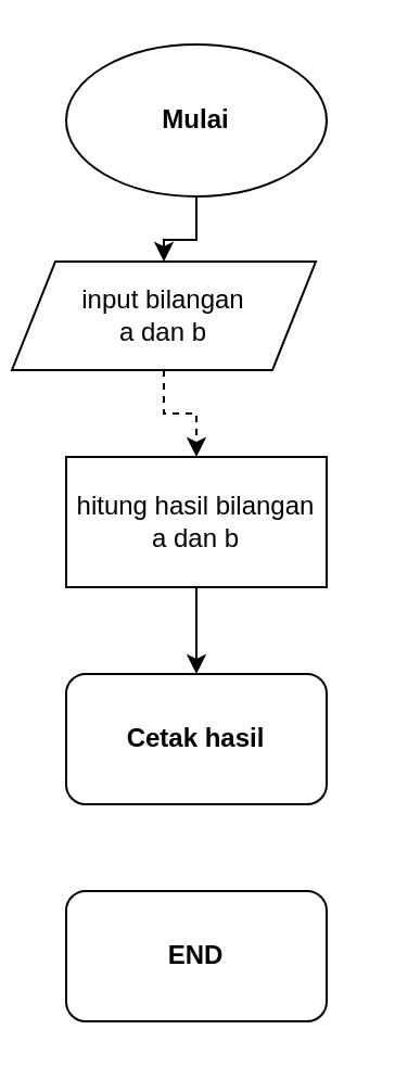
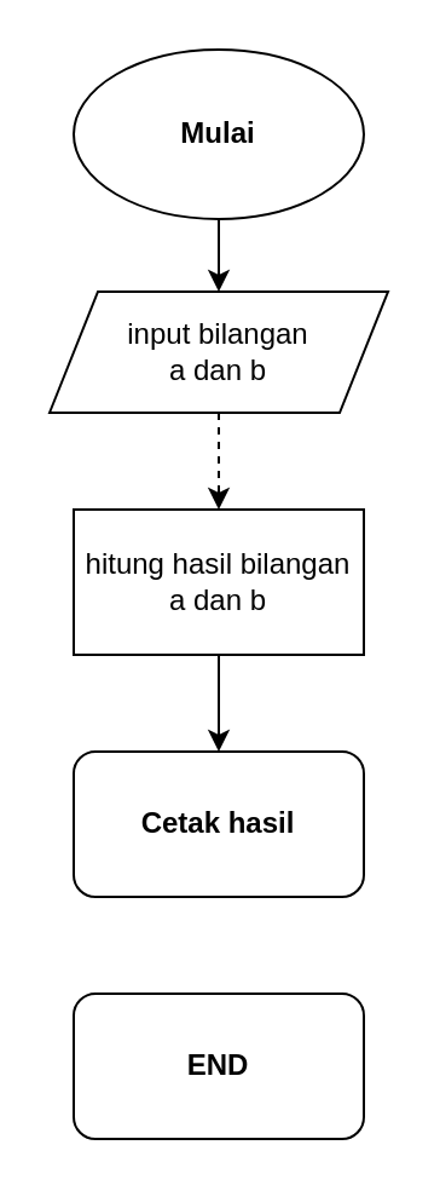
  <mxCell id="0" />
  <mxCell id="1" parent="0" />
  <mxCell id="2" value="" style="edgeStyle=orthogonalEdgeStyle;rounded=0;orthogonalLoop=1;jettySize=auto;html=1;" edge="1" parent="1" source="3" target="5"><mxGeometry relative="1" as="geometry" /></mxCell>
  <mxCell id="3" value="&lt;b&gt;Mulai&lt;/b&gt;" style="ellipse;whiteSpace=wrap;html=1;" vertex="1" parent="1"><mxGeometry x="30" y="20" width="120" height="70" as="geometry" /></mxCell>
  <mxCell id="4" value="" style="edgeStyle=orthogonalEdgeStyle;rounded=0;orthogonalLoop=1;jettySize=auto;html=1;dashed=1;" edge="1" parent="1" source="5" target="7"><mxGeometry relative="1" as="geometry" /></mxCell>
- <mxCell id="5" value="input bilangan&lt;div&gt;a dan b&lt;/div&gt;" style="shape=parallelogram;perimeter=parallelogramPerimeter;whiteSpace=wrap;html=1;fixedSize=1;" vertex="1" parent="1"><mxGeometry x="5" y="120" width="140" height="50" as="geometry" /></mxCell>
+ <mxCell id="5" value="input bilangan&lt;div&gt;a dan b&lt;/div&gt;" style="shape=parallelogram;perimeter=parallelogramPerimeter;whiteSpace=wrap;html=1;fixedSize=1;" vertex="1" parent="1"><mxGeometry x="20" y="120" width="140" height="50" as="geometry" /></mxCell>
  <mxCell id="6" value="" style="edgeStyle=orthogonalEdgeStyle;rounded=0;orthogonalLoop=1;jettySize=auto;html=1;" edge="1" parent="1" source="7" target="8"><mxGeometry relative="1" as="geometry" /></mxCell>
  <mxCell id="7" value="hitung hasil bilangan&lt;div&gt;a dan b&lt;/div&gt;" style="whiteSpace=wrap;html=1;" vertex="1" parent="1"><mxGeometry x="30" y="210" width="120" height="60" as="geometry" /></mxCell>
  <mxCell id="8" value="&lt;b&gt;Cetak hasil&lt;/b&gt;" style="rounded=1;whiteSpace=wrap;html=1;" vertex="1" parent="1"><mxGeometry x="30" y="310" width="120" height="60" as="geometry" /></mxCell>
  <mxCell id="9" value="&lt;b&gt;END&lt;/b&gt;" style="rounded=1;whiteSpace=wrap;html=1;" vertex="1" parent="1"><mxGeometry x="30" y="410" width="120" height="60" as="geometry" /></mxCell>
